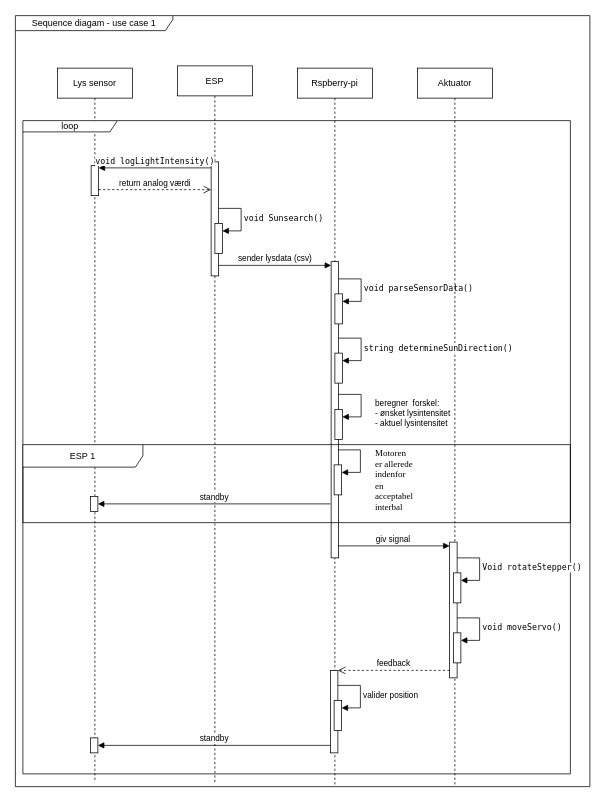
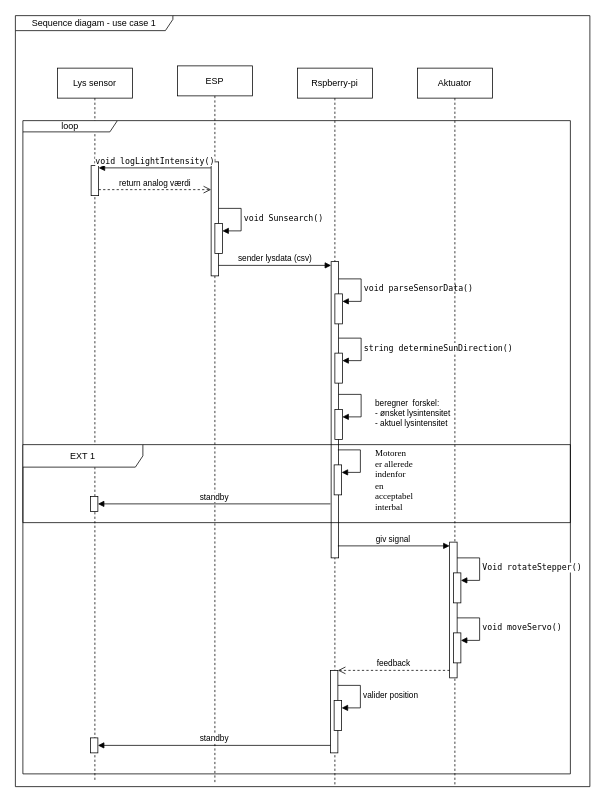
  <mxCell id="0" />
  <mxCell id="1" parent="0" />
  <mxCell id="2" value="Sequence diagam - use case 1" style="shape=umlFrame;whiteSpace=wrap;html=1;pointerEvents=0;recursiveResize=0;container=1;collapsible=0;width=210;height=20;" vertex="1" parent="1"><mxGeometry x="20" y="20" width="766" height="1028" as="geometry" /></mxCell>
  <mxCell id="3" value="&lt;div&gt;Rspberry-pi&lt;/div&gt;" style="shape=umlLifeline;perimeter=lifelinePerimeter;whiteSpace=wrap;html=1;container=1;dropTarget=0;collapsible=0;recursiveResize=0;outlineConnect=0;portConstraint=eastwest;newEdgeStyle={&quot;curved&quot;:0,&quot;rounded&quot;:0};" vertex="1" parent="2"><mxGeometry x="376" y="70" width="100" height="956" as="geometry" /></mxCell>
  <mxCell id="4" value="ESP" style="shape=umlLifeline;perimeter=lifelinePerimeter;whiteSpace=wrap;html=1;container=1;dropTarget=0;collapsible=0;recursiveResize=0;outlineConnect=0;portConstraint=eastwest;newEdgeStyle={&quot;curved&quot;:0,&quot;rounded&quot;:0};" vertex="1" parent="2"><mxGeometry x="216" y="67" width="100" height="956" as="geometry" /></mxCell>
  <mxCell id="5" value="" style="html=1;points=[[0,0,0,0,5],[0,1,0,0,-5],[1,0,0,0,5],[1,1,0,0,-5]];perimeter=orthogonalPerimeter;outlineConnect=0;targetShapes=umlLifeline;portConstraint=eastwest;newEdgeStyle={&quot;curved&quot;:0,&quot;rounded&quot;:0};" vertex="1" parent="4"><mxGeometry x="45" y="128" width="10" height="152" as="geometry" /></mxCell>
  <mxCell id="6" value="" style="html=1;points=[[0,0,0,0,5],[0,1,0,0,-5],[1,0,0,0,5],[1,1,0,0,-5]];perimeter=orthogonalPerimeter;outlineConnect=0;targetShapes=umlLifeline;portConstraint=eastwest;newEdgeStyle={&quot;curved&quot;:0,&quot;rounded&quot;:0};" vertex="1" parent="4"><mxGeometry x="50" y="210" width="10" height="40" as="geometry" /></mxCell>
  <mxCell id="7" value="&lt;code&gt;&lt;span class=&quot;hljs-type&quot;&gt;void&lt;/span&gt;&lt;span class=&quot;hljs-function&quot;&gt; &lt;/span&gt;&lt;span class=&quot;hljs-title&quot;&gt;Sunsearch()&lt;/span&gt;&lt;/code&gt;" style="html=1;align=left;spacingLeft=2;endArrow=block;rounded=0;edgeStyle=orthogonalEdgeStyle;curved=0;rounded=0;" edge="1" parent="4" target="6"><mxGeometry relative="1" as="geometry"><mxPoint x="55" y="190" as="sourcePoint" /><Array as="points"><mxPoint x="85" y="220" /></Array></mxGeometry></mxCell>
  <mxCell id="8" value="" style="html=1;points=[[0,0,0,0,5],[0,1,0,0,-5],[1,0,0,0,5],[1,1,0,0,-5]];perimeter=orthogonalPerimeter;outlineConnect=0;targetShapes=umlLifeline;portConstraint=eastwest;newEdgeStyle={&quot;curved&quot;:0,&quot;rounded&quot;:0};" vertex="1" parent="4"><mxGeometry x="205" y="261" width="10" height="395" as="geometry" /></mxCell>
  <mxCell id="9" value="&lt;code&gt;&lt;span class=&quot;hljs-type&quot;&gt;void&lt;/span&gt;&lt;span class=&quot;hljs-function&quot;&gt; &lt;/span&gt;&lt;span class=&quot;hljs-title&quot;&gt;parseSensorData()&lt;/span&gt;&lt;/code&gt;" style="html=1;align=left;spacingLeft=2;endArrow=block;rounded=0;edgeStyle=orthogonalEdgeStyle;curved=0;rounded=0;" edge="1" parent="4" target="11"><mxGeometry x="-0.011" relative="1" as="geometry"><mxPoint x="215" y="284" as="sourcePoint" /><Array as="points"><mxPoint x="245" y="314" /></Array><mxPoint as="offset" /></mxGeometry></mxCell>
  <mxCell id="10" value="sender lysdata (csv)" style="html=1;verticalAlign=bottom;endArrow=block;curved=0;rounded=0;entryX=0;entryY=0;entryDx=0;entryDy=5;" edge="1" parent="4" target="8"><mxGeometry x="-0.004" relative="1" as="geometry"><mxPoint x="55" y="266.0" as="sourcePoint" /><mxPoint as="offset" /></mxGeometry></mxCell>
  <mxCell id="11" value="" style="html=1;points=[[0,0,0,0,5],[0,1,0,0,-5],[1,0,0,0,5],[1,1,0,0,-5]];perimeter=orthogonalPerimeter;outlineConnect=0;targetShapes=umlLifeline;portConstraint=eastwest;newEdgeStyle={&quot;curved&quot;:0,&quot;rounded&quot;:0};" vertex="1" parent="4"><mxGeometry x="210" y="304" width="10" height="40" as="geometry" /></mxCell>
  <mxCell id="12" value="Aktuator" style="shape=umlLifeline;perimeter=lifelinePerimeter;whiteSpace=wrap;html=1;container=1;dropTarget=0;collapsible=0;recursiveResize=0;outlineConnect=0;portConstraint=eastwest;newEdgeStyle={&quot;curved&quot;:0,&quot;rounded&quot;:0};" vertex="1" parent="2"><mxGeometry x="536" y="70" width="100" height="958" as="geometry" /></mxCell>
  <mxCell id="13" value="Lys sensor" style="shape=umlLifeline;perimeter=lifelinePerimeter;whiteSpace=wrap;html=1;container=1;dropTarget=0;collapsible=0;recursiveResize=0;outlineConnect=0;portConstraint=eastwest;newEdgeStyle={&quot;curved&quot;:0,&quot;rounded&quot;:0};" vertex="1" parent="2"><mxGeometry x="56" y="70" width="100" height="952" as="geometry" /></mxCell>
  <mxCell id="14" value="" style="html=1;points=[[0,0,0,0,5],[0,1,0,0,-5],[1,0,0,0,5],[1,1,0,0,-5]];perimeter=orthogonalPerimeter;outlineConnect=0;targetShapes=umlLifeline;portConstraint=eastwest;newEdgeStyle={&quot;curved&quot;:0,&quot;rounded&quot;:0};" vertex="1" parent="13"><mxGeometry x="45" y="130" width="10" height="40" as="geometry" /></mxCell>
  <mxCell id="15" value="&lt;code&gt;&lt;span class=&quot;hljs-type&quot;&gt;void&lt;/span&gt;&lt;span class=&quot;hljs-function&quot;&gt; &lt;/span&gt;&lt;span class=&quot;hljs-title&quot;&gt;logLightIntensity()&lt;/span&gt;&lt;/code&gt;" style="html=1;verticalAlign=bottom;endArrow=block;curved=0;rounded=0;" edge="1" parent="2"><mxGeometry x="-0.004" relative="1" as="geometry"><mxPoint x="261" y="203" as="sourcePoint" /><mxPoint x="111" y="203" as="targetPoint" /><mxPoint as="offset" /></mxGeometry></mxCell>
  <mxCell id="16" value="return analog værdi" style="html=1;verticalAlign=bottom;endArrow=open;dashed=1;endSize=8;curved=0;rounded=0;" edge="1" parent="2"><mxGeometry relative="1" as="geometry"><mxPoint x="261" y="232" as="targetPoint" /><mxPoint x="111" y="232" as="sourcePoint" /></mxGeometry></mxCell>
  <mxCell id="17" value="loop" style="shape=umlFrame;whiteSpace=wrap;html=1;pointerEvents=0;width=126;height=15;" vertex="1" parent="2"><mxGeometry x="10" y="140" width="730" height="871" as="geometry" /></mxCell>
  <mxCell id="18" value="" style="html=1;points=[[0,0,0,0,5],[0,1,0,0,-5],[1,0,0,0,5],[1,1,0,0,-5]];perimeter=orthogonalPerimeter;outlineConnect=0;targetShapes=umlLifeline;portConstraint=eastwest;newEdgeStyle={&quot;curved&quot;:0,&quot;rounded&quot;:0};" vertex="1" parent="2"><mxGeometry x="426" y="450" width="10" height="40" as="geometry" /></mxCell>
  <mxCell id="19" value="&lt;code&gt;&lt;span class=&quot;hljs-function&quot;&gt;string &lt;/span&gt;&lt;span class=&quot;hljs-title&quot;&gt;determineSunDirection&lt;/span&gt;&lt;span class=&quot;hljs-params&quot;&gt;()&lt;/span&gt;&lt;/code&gt;" style="html=1;align=left;spacingLeft=2;endArrow=block;rounded=0;edgeStyle=orthogonalEdgeStyle;curved=0;rounded=0;" edge="1" parent="2" target="18"><mxGeometry relative="1" as="geometry"><mxPoint x="431" y="430" as="sourcePoint" /><Array as="points"><mxPoint x="461" y="460" /></Array></mxGeometry></mxCell>
  <mxCell id="20" value="" style="html=1;points=[[0,0,0,0,5],[0,1,0,0,-5],[1,0,0,0,5],[1,1,0,0,-5]];perimeter=orthogonalPerimeter;outlineConnect=0;targetShapes=umlLifeline;portConstraint=eastwest;newEdgeStyle={&quot;curved&quot;:0,&quot;rounded&quot;:0};" vertex="1" parent="2"><mxGeometry x="426" y="525" width="10" height="40" as="geometry" /></mxCell>
  <mxCell id="21" value="beregner&amp;nbsp; forskel:&amp;nbsp;&lt;div&gt;- ønsket lysintensitet&lt;/div&gt;&lt;div&gt;- aktuel lysintensitet&lt;/div&gt;" style="html=1;align=left;spacingLeft=2;endArrow=block;rounded=0;edgeStyle=orthogonalEdgeStyle;curved=0;rounded=0;" edge="1" parent="2" target="20"><mxGeometry x="0.294" y="15" relative="1" as="geometry"><mxPoint x="431" y="505" as="sourcePoint" /><Array as="points"><mxPoint x="461" y="535" /></Array><mxPoint as="offset" /></mxGeometry></mxCell>
  <mxCell id="22" value="" style="html=1;points=[[0,0,0,0,5],[0,1,0,0,-5],[1,0,0,0,5],[1,1,0,0,-5]];perimeter=orthogonalPerimeter;outlineConnect=0;targetShapes=umlLifeline;portConstraint=eastwest;newEdgeStyle={&quot;curved&quot;:0,&quot;rounded&quot;:0};" vertex="1" parent="2"><mxGeometry x="420" y="873" width="10" height="110" as="geometry" /></mxCell>
  <mxCell id="23" value="" style="html=1;points=[[0,0,0,0,5],[0,1,0,0,-5],[1,0,0,0,5],[1,1,0,0,-5]];perimeter=orthogonalPerimeter;outlineConnect=0;targetShapes=umlLifeline;portConstraint=eastwest;newEdgeStyle={&quot;curved&quot;:0,&quot;rounded&quot;:0};" vertex="1" parent="2"><mxGeometry x="579" y="702" width="10" height="181" as="geometry" /></mxCell>
  <mxCell id="24" value="giv signal&amp;nbsp;" style="html=1;verticalAlign=bottom;endArrow=block;curved=0;rounded=0;" edge="1" parent="2" target="23"><mxGeometry x="0.001" relative="1" as="geometry"><mxPoint x="430.0" y="707.0" as="sourcePoint" /><mxPoint as="offset" /></mxGeometry></mxCell>
  <mxCell id="25" value="" style="html=1;points=[[0,0,0,0,5],[0,1,0,0,-5],[1,0,0,0,5],[1,1,0,0,-5]];perimeter=orthogonalPerimeter;outlineConnect=0;targetShapes=umlLifeline;portConstraint=eastwest;newEdgeStyle={&quot;curved&quot;:0,&quot;rounded&quot;:0};" vertex="1" parent="2"><mxGeometry x="584" y="743" width="10" height="40" as="geometry" /></mxCell>
  <mxCell id="26" value="&lt;code&gt;&lt;span class=&quot;hljs-type&quot;&gt;Void&lt;/span&gt;&lt;span class=&quot;hljs-function&quot;&gt; &lt;/span&gt;&lt;span class=&quot;hljs-title&quot;&gt;rotateStepper()&lt;/span&gt;&lt;/code&gt;" style="html=1;align=left;spacingLeft=2;endArrow=block;rounded=0;edgeStyle=orthogonalEdgeStyle;curved=0;rounded=0;" edge="1" parent="2" target="25"><mxGeometry relative="1" as="geometry"><mxPoint x="589" y="723" as="sourcePoint" /><Array as="points"><mxPoint x="619" y="753" /></Array></mxGeometry></mxCell>
  <mxCell id="27" value="" style="html=1;points=[[0,0,0,0,5],[0,1,0,0,-5],[1,0,0,0,5],[1,1,0,0,-5]];perimeter=orthogonalPerimeter;outlineConnect=0;targetShapes=umlLifeline;portConstraint=eastwest;newEdgeStyle={&quot;curved&quot;:0,&quot;rounded&quot;:0};" vertex="1" parent="2"><mxGeometry x="584" y="823" width="10" height="40" as="geometry" /></mxCell>
  <mxCell id="28" value="&lt;code&gt;&lt;span class=&quot;hljs-type&quot;&gt;void&lt;/span&gt;&lt;span class=&quot;hljs-function&quot;&gt; &lt;/span&gt;&lt;span class=&quot;hljs-title&quot;&gt;moveServo()&lt;/span&gt;&lt;/code&gt;" style="html=1;align=left;spacingLeft=2;endArrow=block;rounded=0;edgeStyle=orthogonalEdgeStyle;curved=0;rounded=0;" edge="1" parent="2" target="27"><mxGeometry x="0.005" relative="1" as="geometry"><mxPoint x="589" y="803" as="sourcePoint" /><Array as="points"><mxPoint x="619" y="833" /></Array><mxPoint as="offset" /></mxGeometry></mxCell>
  <mxCell id="29" value="feedback" style="html=1;verticalAlign=bottom;endArrow=open;dashed=1;endSize=8;curved=0;rounded=0;" edge="1" parent="2" source="23" target="22"><mxGeometry relative="1" as="geometry"><mxPoint x="445" y="858" as="targetPoint" /></mxGeometry></mxCell>
  <mxCell id="30" value="" style="html=1;points=[[0,0,0,0,5],[0,1,0,0,-5],[1,0,0,0,5],[1,1,0,0,-5]];perimeter=orthogonalPerimeter;outlineConnect=0;targetShapes=umlLifeline;portConstraint=eastwest;newEdgeStyle={&quot;curved&quot;:0,&quot;rounded&quot;:0};" vertex="1" parent="2"><mxGeometry x="425" y="913" width="10" height="40" as="geometry" /></mxCell>
  <mxCell id="31" value="valider position&amp;nbsp;" style="html=1;align=left;spacingLeft=2;endArrow=block;rounded=0;edgeStyle=orthogonalEdgeStyle;curved=0;rounded=0;" edge="1" parent="2" target="30"><mxGeometry relative="1" as="geometry"><mxPoint x="430" y="893" as="sourcePoint" /><Array as="points"><mxPoint x="460" y="923" /></Array></mxGeometry></mxCell>
  <mxCell id="32" value="standby" style="html=1;verticalAlign=bottom;endArrow=block;curved=0;rounded=0;" edge="1" parent="2"><mxGeometry width="80" relative="1" as="geometry"><mxPoint x="420" y="973" as="sourcePoint" /><mxPoint x="110.0" y="973" as="targetPoint" /></mxGeometry></mxCell>
  <mxCell id="33" value="" style="html=1;points=[[0,0,0,0,5],[0,1,0,0,-5],[1,0,0,0,5],[1,1,0,0,-5]];perimeter=orthogonalPerimeter;outlineConnect=0;targetShapes=umlLifeline;portConstraint=eastwest;newEdgeStyle={&quot;curved&quot;:0,&quot;rounded&quot;:0};" vertex="1" parent="2"><mxGeometry x="100" y="963" width="10" height="20" as="geometry" /></mxCell>
  <mxCell id="34" value="standby" style="html=1;verticalAlign=bottom;endArrow=block;curved=0;rounded=0;" edge="1" parent="2"><mxGeometry width="80" relative="1" as="geometry"><mxPoint x="420" y="651" as="sourcePoint" /><mxPoint x="110.0" y="651" as="targetPoint" /></mxGeometry></mxCell>
  <mxCell id="35" value="" style="html=1;points=[[0,0,0,0,5],[0,1,0,0,-5],[1,0,0,0,5],[1,1,0,0,-5]];perimeter=orthogonalPerimeter;outlineConnect=0;targetShapes=umlLifeline;portConstraint=eastwest;newEdgeStyle={&quot;curved&quot;:0,&quot;rounded&quot;:0};" vertex="1" parent="2"><mxGeometry x="100" y="641" width="10" height="20" as="geometry" /></mxCell>
- <mxCell id="36" value="ESP 1" style="shape=umlFrame;whiteSpace=wrap;html=1;pointerEvents=0;recursiveResize=0;container=1;collapsible=0;width=160;" vertex="1" parent="2"><mxGeometry x="10" y="572" width="730" height="104" as="geometry" /></mxCell>
+ <mxCell id="36" value="EXT 1" style="shape=umlFrame;whiteSpace=wrap;html=1;pointerEvents=0;recursiveResize=0;container=1;collapsible=0;width=160;" vertex="1" parent="2"><mxGeometry x="10" y="572" width="730" height="104" as="geometry" /></mxCell>
  <mxCell id="37" value="" style="html=1;points=[[0,0,0,0,5],[0,1,0,0,-5],[1,0,0,0,5],[1,1,0,0,-5]];perimeter=orthogonalPerimeter;outlineConnect=0;targetShapes=umlLifeline;portConstraint=eastwest;newEdgeStyle={&quot;curved&quot;:0,&quot;rounded&quot;:0};" vertex="1" parent="36"><mxGeometry x="415" y="27" width="10" height="40" as="geometry" /></mxCell>
  <mxCell id="38" value="&lt;span id=&quot;docs-internal-guid-61366f04-7fff-806d-42f2-0f29a42ae7e7&quot;&gt;&lt;span style=&quot;font-size: 9pt; font-family: Average, serif; background-color: transparent; font-variant-numeric: normal; font-variant-east-asian: normal; font-variant-alternates: normal; font-variant-position: normal; font-variant-emoji: normal; vertical-align: baseline; white-space: pre-wrap;&quot;&gt;Motoren er allerede indenfor en &lt;/span&gt;&lt;/span&gt;&lt;div&gt;&lt;span&gt;&lt;span style=&quot;font-size: 9pt; font-family: Average, serif; background-color: transparent; font-variant-numeric: normal; font-variant-east-asian: normal; font-variant-alternates: normal; font-variant-position: normal; font-variant-emoji: normal; vertical-align: baseline; white-space: pre-wrap;&quot;&gt;acceptabel interbal&lt;/span&gt;&lt;/span&gt;&lt;/div&gt;" style="html=1;align=left;spacingLeft=2;endArrow=block;rounded=0;edgeStyle=orthogonalEdgeStyle;curved=0;rounded=0;" edge="1" parent="36" target="37"><mxGeometry x="0.412" y="19" relative="1" as="geometry"><mxPoint x="420" y="7" as="sourcePoint" /><Array as="points"><mxPoint x="450" y="37" /></Array><mxPoint x="16" y="-9" as="offset" /></mxGeometry></mxCell>
